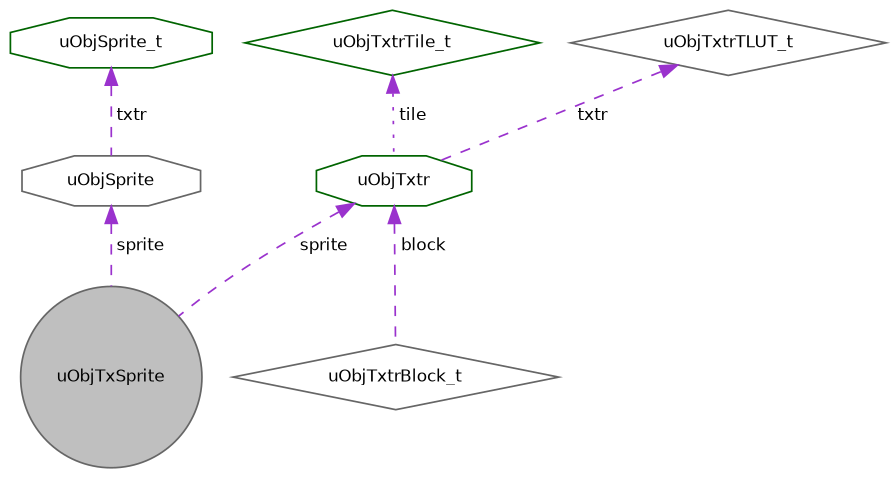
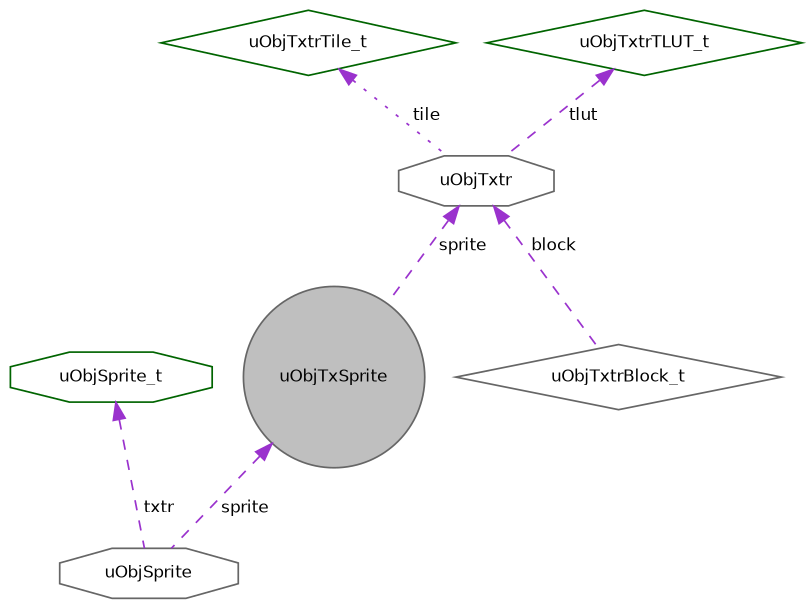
  digraph {
    node [color=gray40 fillcolor=white fontname=Helvetica fontsize=10 shape=octagon style=filled]
    edge [color=darkorchid3 dir=back fontname=Helvetica fontsize=10 labelfontname=Helvetica labelfontsize=10 style=dashed]
    n1 [fillcolor=grey75 fontcolor=black height=0.2 label=uObjTxSprite shape=circle width=0.4]
    n2 [height=0.2 label=uObjSprite width=0.4]
    n3 [color=darkgreen height=0.2 label=uObjSprite_t width=0.4]
-   n4 [color=darkgreen height=0.2 label=uObjTxtr width=0.4]
+   n4 [height=0.2 label=uObjTxtr width=0.4]
    n5 [height=0.2 label=uObjTxtrBlock_t shape=diamond width=0.4]
    n6 [color=darkgreen height=0.2 label=uObjTxtrTile_t shape=diamond width=0.4]
-   n7 [height=0.2 label=uObjTxtrTLUT_t shape=diamond width=0.4]
-   n2 -> n1 [label=" sprite"]
+   n7 [color=darkgreen height=0.2 label=uObjTxtrTLUT_t shape=diamond width=0.4]
+   n1 -> n2 [label=" sprite"]
    n3 -> n2 [label=" txtr"]
    n4 -> n1 [label=" sprite"]
    n4 -> n5 [label=" block"]
    n6 -> n4 [label=" tile" style=dotted]
-   n7 -> n4 [label=" txtr"]
+   n7 -> n4 [label=" tlut"]
  }
